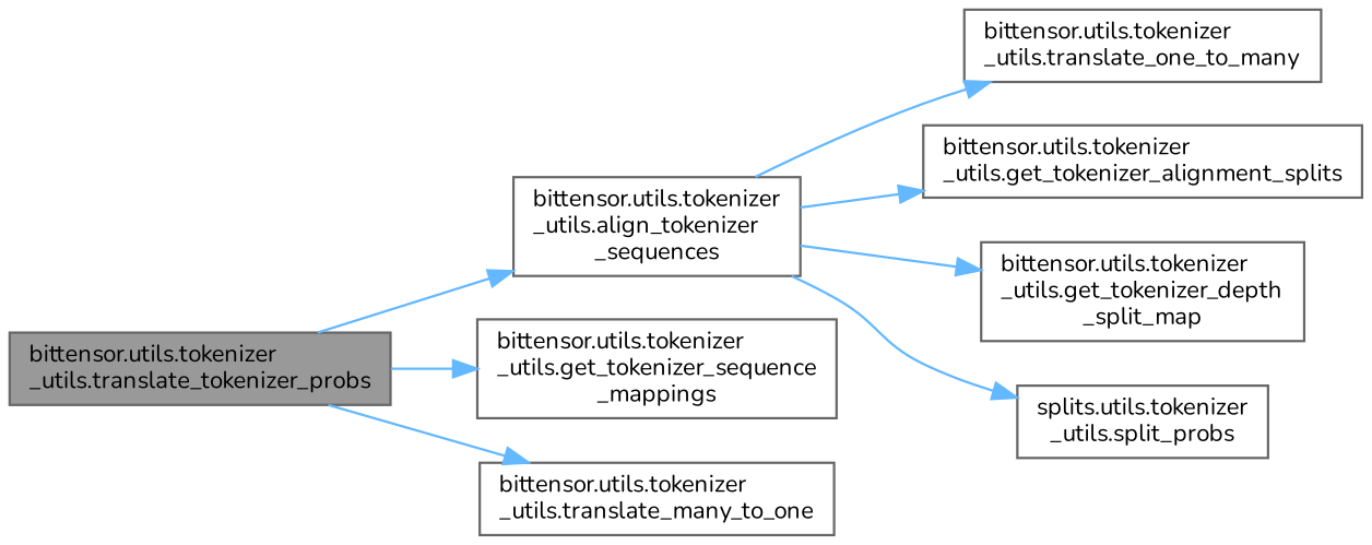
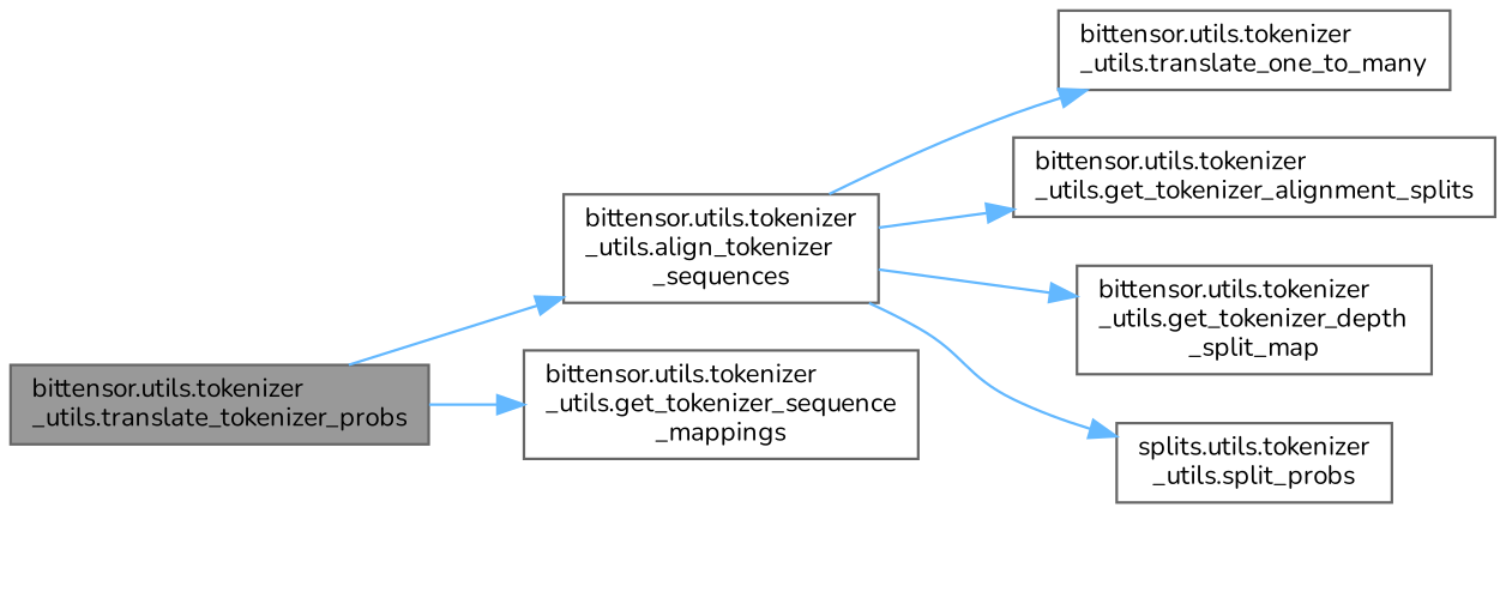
  digraph {
    fontname=Nunito
    rankdir=LR
    node [color=grey40 fillcolor=white fontname=Nunito fontsize=10 shape=box style=filled]
    edge [color=steelblue1 fontname=Nunito fontsize=10 labelfontname=Helvetica labelfontsize=10 style=solid]
    n1 [color=gray40 fillcolor=grey60 fontcolor=black height=0.2 label="bittensor.utils.tokenizer\l_utils.translate_tokenizer_probs" width=0.4]
    n2 [height=0.2 label="bittensor.utils.tokenizer\l_utils.align_tokenizer\l_sequences" width=0.4]
    n3 [height=0.2 label="bittensor.utils.tokenizer\l_utils.get_tokenizer_sequence\l_mappings" width=0.4]
-   n4 [height=0.2 label="bittensor.utils.tokenizer\l_utils.translate_many_to_one" width=0.4]
    n5 [height=0.2 label="bittensor.utils.tokenizer\l_utils.translate_one_to_many" width=0.4]
    n6 [height=0.2 label="bittensor.utils.tokenizer\l_utils.get_tokenizer_alignment_splits" width=0.4]
    n7 [height=0.2 label="bittensor.utils.tokenizer\l_utils.get_tokenizer_depth\l_split_map" width=0.4]
    n8 [height=0.2 label="splits.utils.tokenizer\l_utils.split_probs" width=0.4]
    n1 -> n2
    n1 -> n3
-   n1 -> n4
    n2 -> n5
    n2 -> n6
    n2 -> n7
    n2 -> n8
  }
